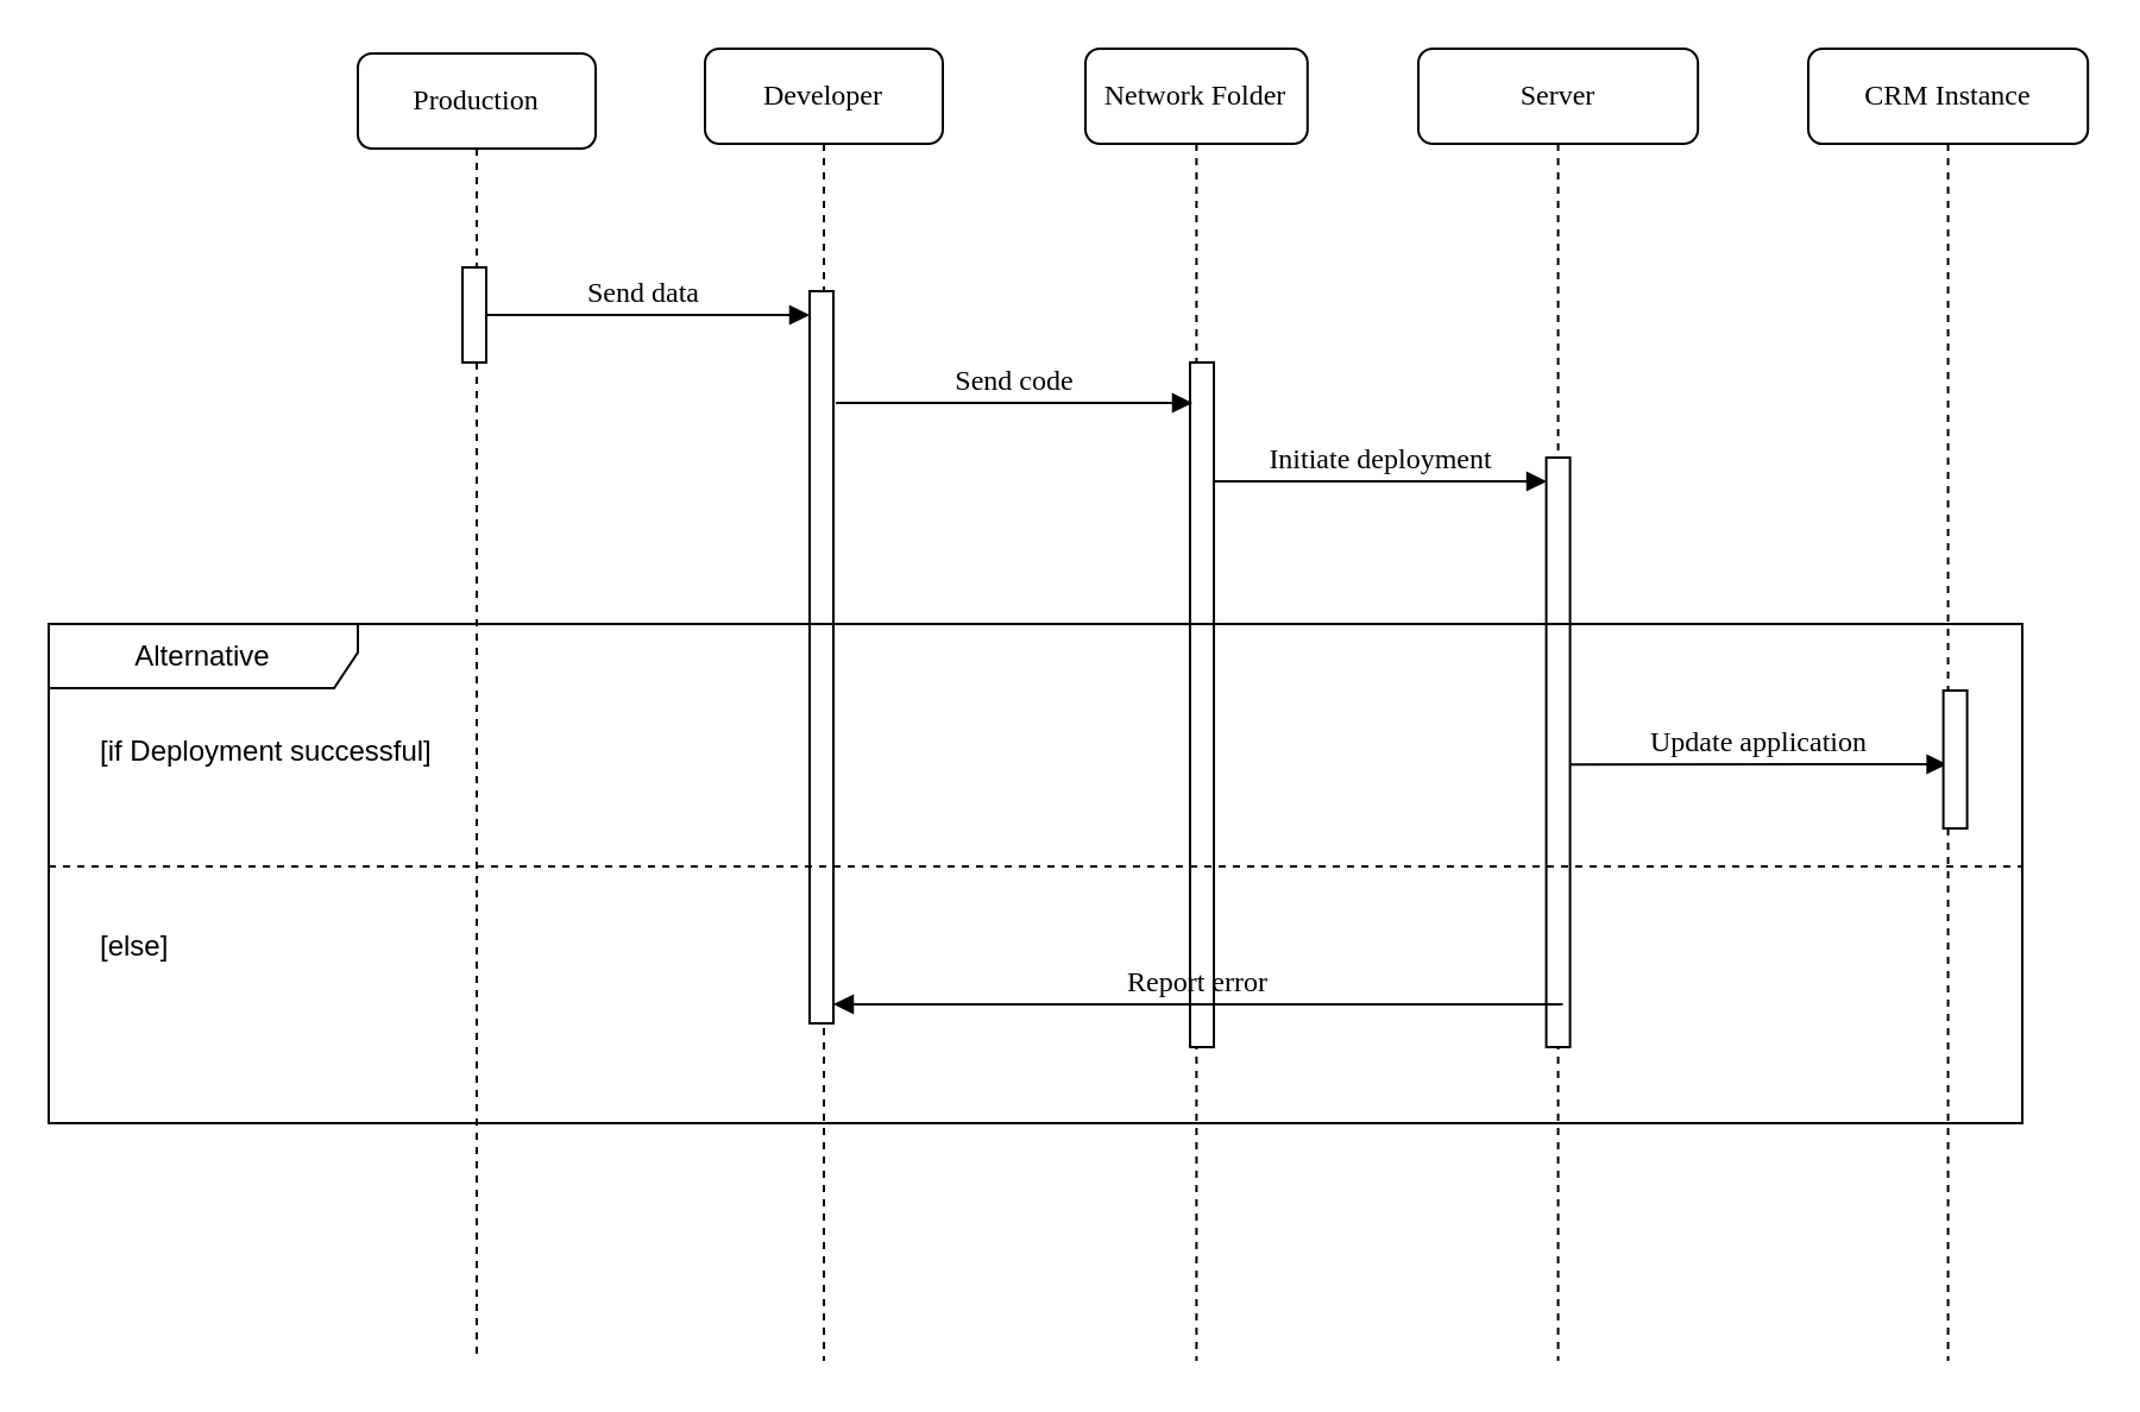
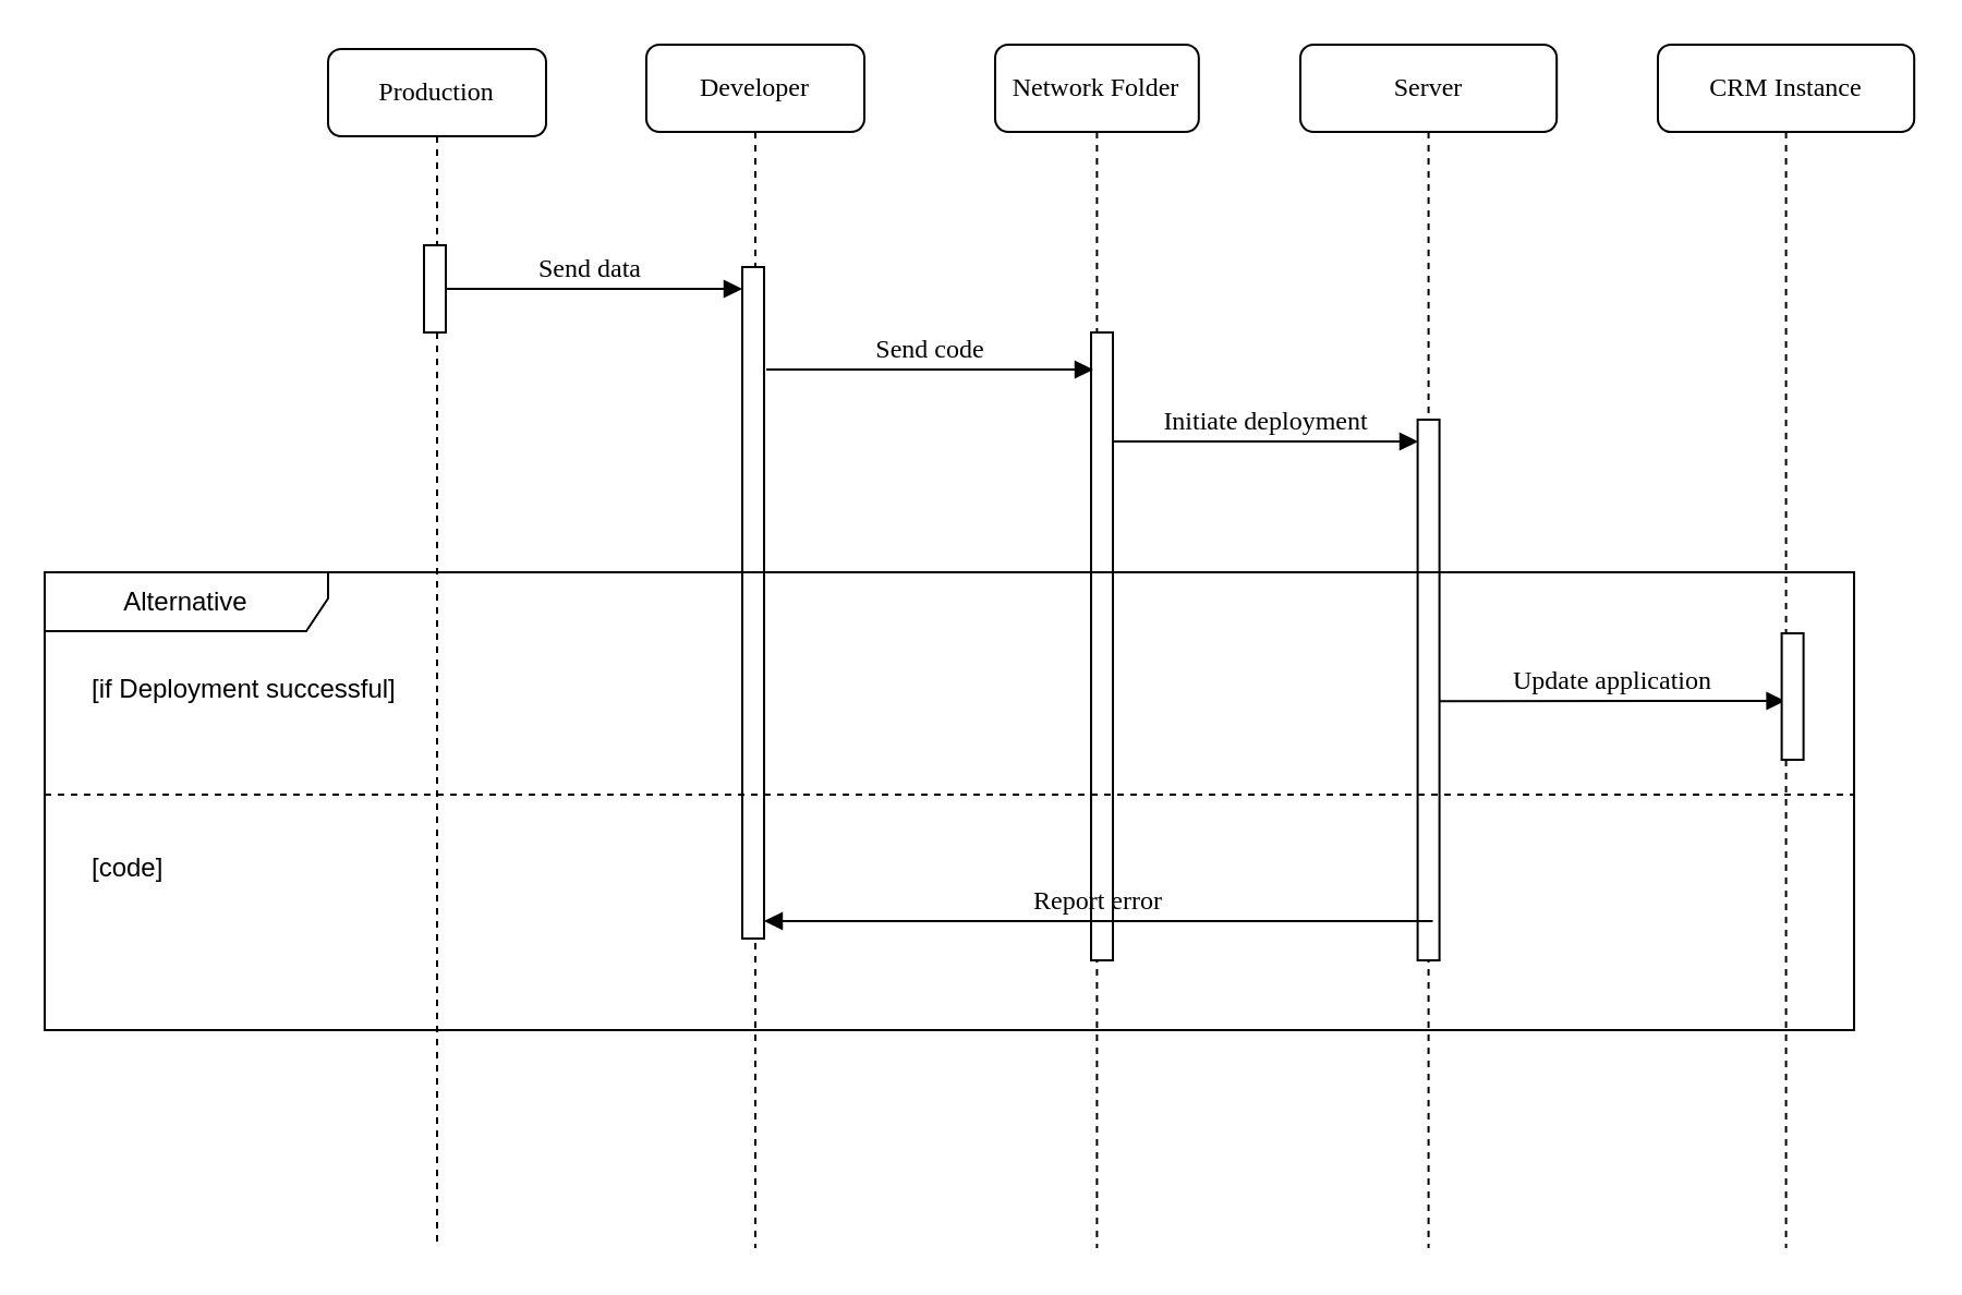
  <mxCell id="0" />
  <mxCell id="1" parent="0" />
  <mxCell id="2" value="Developer" style="shape=umlLifeline;perimeter=lifelinePerimeter;whiteSpace=wrap;html=1;container=1;collapsible=0;recursiveResize=0;outlineConnect=0;rounded=1;shadow=0;comic=0;labelBackgroundColor=none;strokeWidth=1;fontFamily=Verdana;fontSize=12;align=center;" vertex="1" parent="1"><mxGeometry x="296" y="20" width="100" height="552" as="geometry" /></mxCell>
  <mxCell id="3" value="" style="html=1;points=[[0,0,0,0,5],[0,1,0,0,-5],[1,0,0,0,5],[1,1,0,0,-5]];perimeter=orthogonalPerimeter;outlineConnect=0;targetShapes=umlLifeline;portConstraint=eastwest;newEdgeStyle={&quot;curved&quot;:0,&quot;rounded&quot;:0};" vertex="1" parent="2"><mxGeometry x="44" y="102" width="10" height="308" as="geometry" /></mxCell>
  <mxCell id="4" value="Network Folder" style="shape=umlLifeline;perimeter=lifelinePerimeter;whiteSpace=wrap;html=1;container=1;collapsible=0;recursiveResize=0;outlineConnect=0;rounded=1;shadow=0;comic=0;labelBackgroundColor=none;strokeWidth=1;fontFamily=Verdana;fontSize=12;align=center;" vertex="1" parent="1"><mxGeometry x="456" y="20" width="93.41" height="552" as="geometry" /></mxCell>
  <mxCell id="5" value="" style="html=1;points=[[0,0,0,0,5],[0,1,0,0,-5],[1,0,0,0,5],[1,1,0,0,-5]];perimeter=orthogonalPerimeter;outlineConnect=0;targetShapes=umlLifeline;portConstraint=eastwest;newEdgeStyle={&quot;curved&quot;:0,&quot;rounded&quot;:0};" vertex="1" parent="4"><mxGeometry x="44" y="132" width="10" height="288" as="geometry" /></mxCell>
  <mxCell id="6" value="Server" style="shape=umlLifeline;perimeter=lifelinePerimeter;whiteSpace=wrap;html=1;container=1;collapsible=0;recursiveResize=0;outlineConnect=0;rounded=1;shadow=0;comic=0;labelBackgroundColor=none;strokeWidth=1;fontFamily=Verdana;fontSize=12;align=center;" vertex="1" parent="1"><mxGeometry x="596" y="20" width="117.59" height="552" as="geometry" /></mxCell>
  <mxCell id="7" value="Initiate deployment" style="html=1;verticalAlign=bottom;endArrow=block;labelBackgroundColor=none;fontFamily=Verdana;fontSize=12;edgeStyle=elbowEdgeStyle;elbow=horizontal;" edge="1" parent="6"><mxGeometry relative="1" as="geometry"><mxPoint x="-86" y="182" as="sourcePoint" /><mxPoint x="54" y="182" as="targetPoint" /></mxGeometry></mxCell>
  <mxCell id="8" value="" style="html=1;points=[[0,0,0,0,5],[0,1,0,0,-5],[1,0,0,0,5],[1,1,0,0,-5]];perimeter=orthogonalPerimeter;outlineConnect=0;targetShapes=umlLifeline;portConstraint=eastwest;newEdgeStyle={&quot;curved&quot;:0,&quot;rounded&quot;:0};" vertex="1" parent="6"><mxGeometry x="53.8" y="172" width="10" height="248" as="geometry" /></mxCell>
  <mxCell id="9" value="Production" style="shape=umlLifeline;perimeter=lifelinePerimeter;whiteSpace=wrap;html=1;container=1;collapsible=0;recursiveResize=0;outlineConnect=0;rounded=1;shadow=0;comic=0;labelBackgroundColor=none;strokeWidth=1;fontFamily=Verdana;fontSize=12;align=center;" vertex="1" parent="1"><mxGeometry x="150" y="22" width="100" height="550" as="geometry" /></mxCell>
  <mxCell id="10" value="Send data" style="html=1;verticalAlign=bottom;endArrow=block;labelBackgroundColor=none;fontFamily=Verdana;fontSize=12;edgeStyle=elbowEdgeStyle;elbow=vertical;" edge="1" parent="9"><mxGeometry relative="1" as="geometry"><mxPoint x="50" y="110" as="sourcePoint" /><mxPoint x="190" y="110" as="targetPoint" /><mxPoint as="offset" /></mxGeometry></mxCell>
  <mxCell id="11" value="Send code" style="html=1;verticalAlign=bottom;endArrow=block;entryX=0;entryY=0;labelBackgroundColor=none;fontFamily=Verdana;fontSize=12;edgeStyle=elbowEdgeStyle;elbow=vertical;" edge="1" parent="1"><mxGeometry relative="1" as="geometry"><mxPoint x="351" y="169" as="sourcePoint" /><mxPoint x="501" y="169" as="targetPoint" /></mxGeometry></mxCell>
  <mxCell id="12" value="Alternative" style="shape=umlFrame;whiteSpace=wrap;html=1;pointerEvents=0;recursiveResize=0;container=1;collapsible=0;width=130;height=27;" vertex="1" parent="1"><mxGeometry x="20" y="262" width="830" height="210" as="geometry" /></mxCell>
  <mxCell id="13" value="[if Deployment successful]" style="text;html=1;" vertex="1" parent="12"><mxGeometry width="100" height="20" relative="1" as="geometry"><mxPoint x="20" y="40" as="offset" /></mxGeometry></mxCell>
- <mxCell id="14" value="[else]" style="line;strokeWidth=1;dashed=1;labelPosition=center;verticalLabelPosition=bottom;align=left;verticalAlign=top;spacingLeft=20;spacingTop=15;html=1;whiteSpace=wrap;" vertex="1" parent="12"><mxGeometry y="97" width="830" height="10" as="geometry" /></mxCell>
+ <mxCell id="14" value="[code]" style="line;strokeWidth=1;dashed=1;labelPosition=center;verticalLabelPosition=bottom;align=left;verticalAlign=top;spacingLeft=20;spacingTop=15;html=1;whiteSpace=wrap;" vertex="1" parent="12"><mxGeometry y="97" width="830" height="10" as="geometry" /></mxCell>
  <mxCell id="15" value="Report error" style="html=1;verticalAlign=bottom;endArrow=none;labelBackgroundColor=none;fontFamily=Verdana;fontSize=12;edgeStyle=elbowEdgeStyle;elbow=vertical;startFill=1;startArrow=block;" edge="1" parent="12"><mxGeometry relative="1" as="geometry"><mxPoint x="330" y="160" as="sourcePoint" /><mxPoint x="636.75" y="160" as="targetPoint" /></mxGeometry></mxCell>
  <mxCell id="16" value="" style="html=1;points=[[0,0,0,0,5],[0,1,0,0,-5],[1,0,0,0,5],[1,1,0,0,-5]];perimeter=orthogonalPerimeter;outlineConnect=0;targetShapes=umlLifeline;portConstraint=eastwest;newEdgeStyle={&quot;curved&quot;:0,&quot;rounded&quot;:0};" vertex="1" parent="12"><mxGeometry x="174" y="-150" width="10" height="40" as="geometry" /></mxCell>
  <mxCell id="17" value="CRM Instance" style="shape=umlLifeline;perimeter=lifelinePerimeter;whiteSpace=wrap;html=1;container=1;collapsible=0;recursiveResize=0;outlineConnect=0;rounded=1;shadow=0;comic=0;labelBackgroundColor=none;strokeWidth=1;fontFamily=Verdana;fontSize=12;align=center;" vertex="1" parent="1"><mxGeometry x="760" y="20" width="117.59" height="552" as="geometry" /></mxCell>
  <mxCell id="18" value="Update application" style="html=1;verticalAlign=bottom;endArrow=block;labelBackgroundColor=none;fontFamily=Verdana;fontSize=12;edgeStyle=elbowEdgeStyle;elbow=vertical;" edge="1" parent="17"><mxGeometry relative="1" as="geometry"><mxPoint x="-100.21" y="301.09" as="sourcePoint" /><mxPoint x="58.295" y="301" as="targetPoint" /></mxGeometry></mxCell>
  <mxCell id="19" value="" style="html=1;points=[[0,0,0,0,5],[0,1,0,0,-5],[1,0,0,0,5],[1,1,0,0,-5]];perimeter=orthogonalPerimeter;outlineConnect=0;targetShapes=umlLifeline;portConstraint=eastwest;newEdgeStyle={&quot;curved&quot;:0,&quot;rounded&quot;:0};" vertex="1" parent="17"><mxGeometry x="56.8" y="270" width="10" height="58" as="geometry" /></mxCell>
